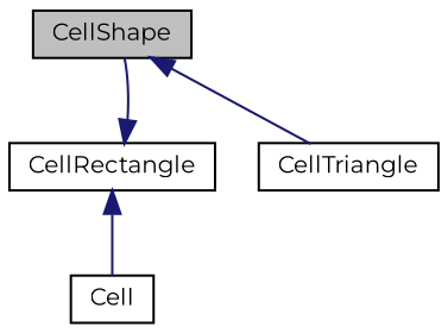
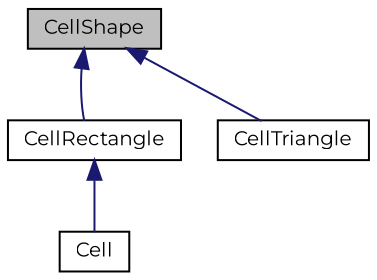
  digraph {
    fontname=Montserrat
    node [color=black fillcolor=white fontname=Montserrat fontsize=10 shape=record style=filled]
    edge [color=midnightblue dir=back fontname=Montserrat fontsize=10 labelfontname=Helvetica labelfontsize=10 style=solid]
    n1 [fillcolor=grey75 fontcolor=black height=0.2 label=CellShape width=0.4]
    n2 [height=0.2 label=CellRectangle width=0.4]
    n3 [height=0.2 label=CellTriangle width=0.4]
    n4 [height=0.2 label=Cell width=0.4]
-   n2 -> n1
+   n1 -> n2
    n1 -> n3
    n2 -> n4
  }
